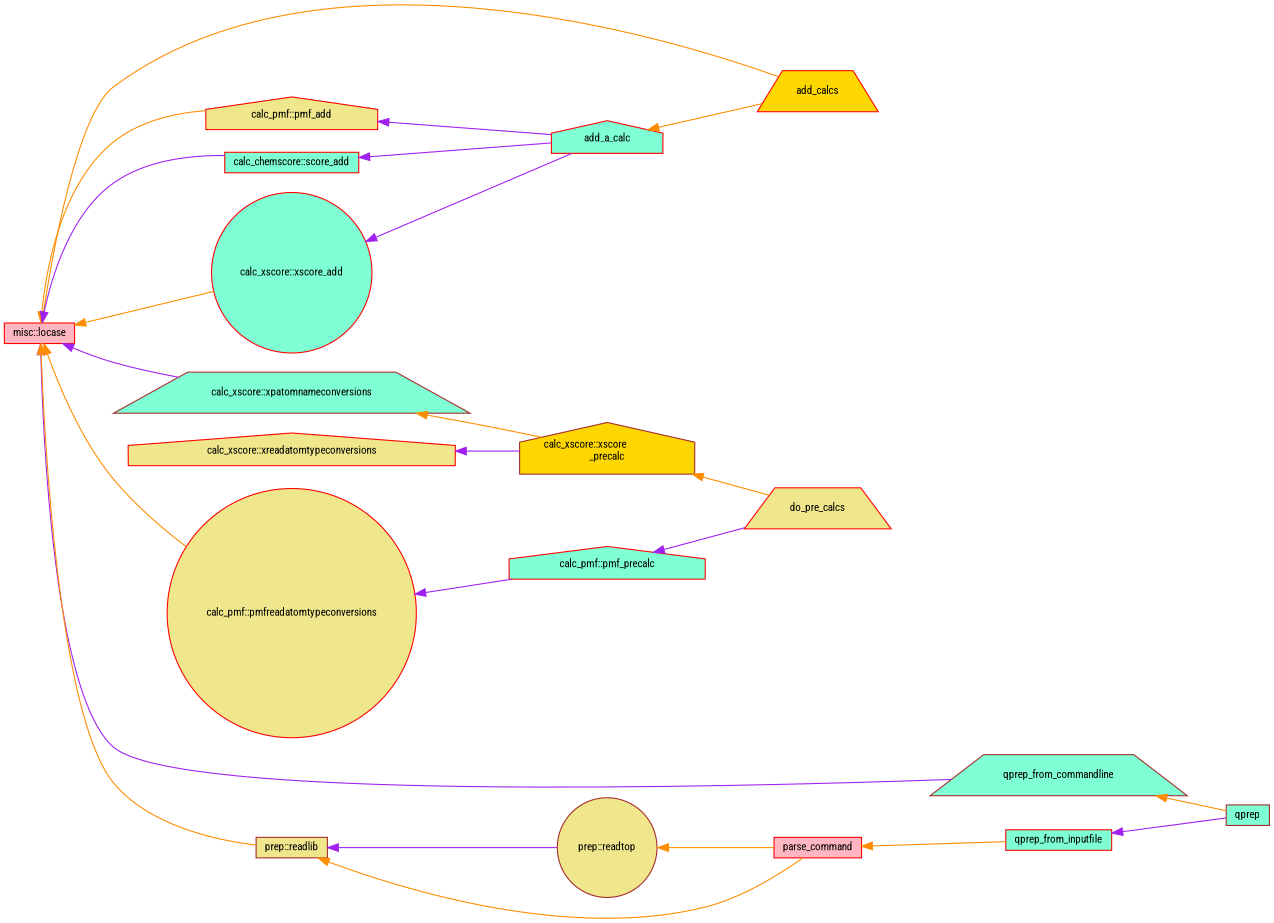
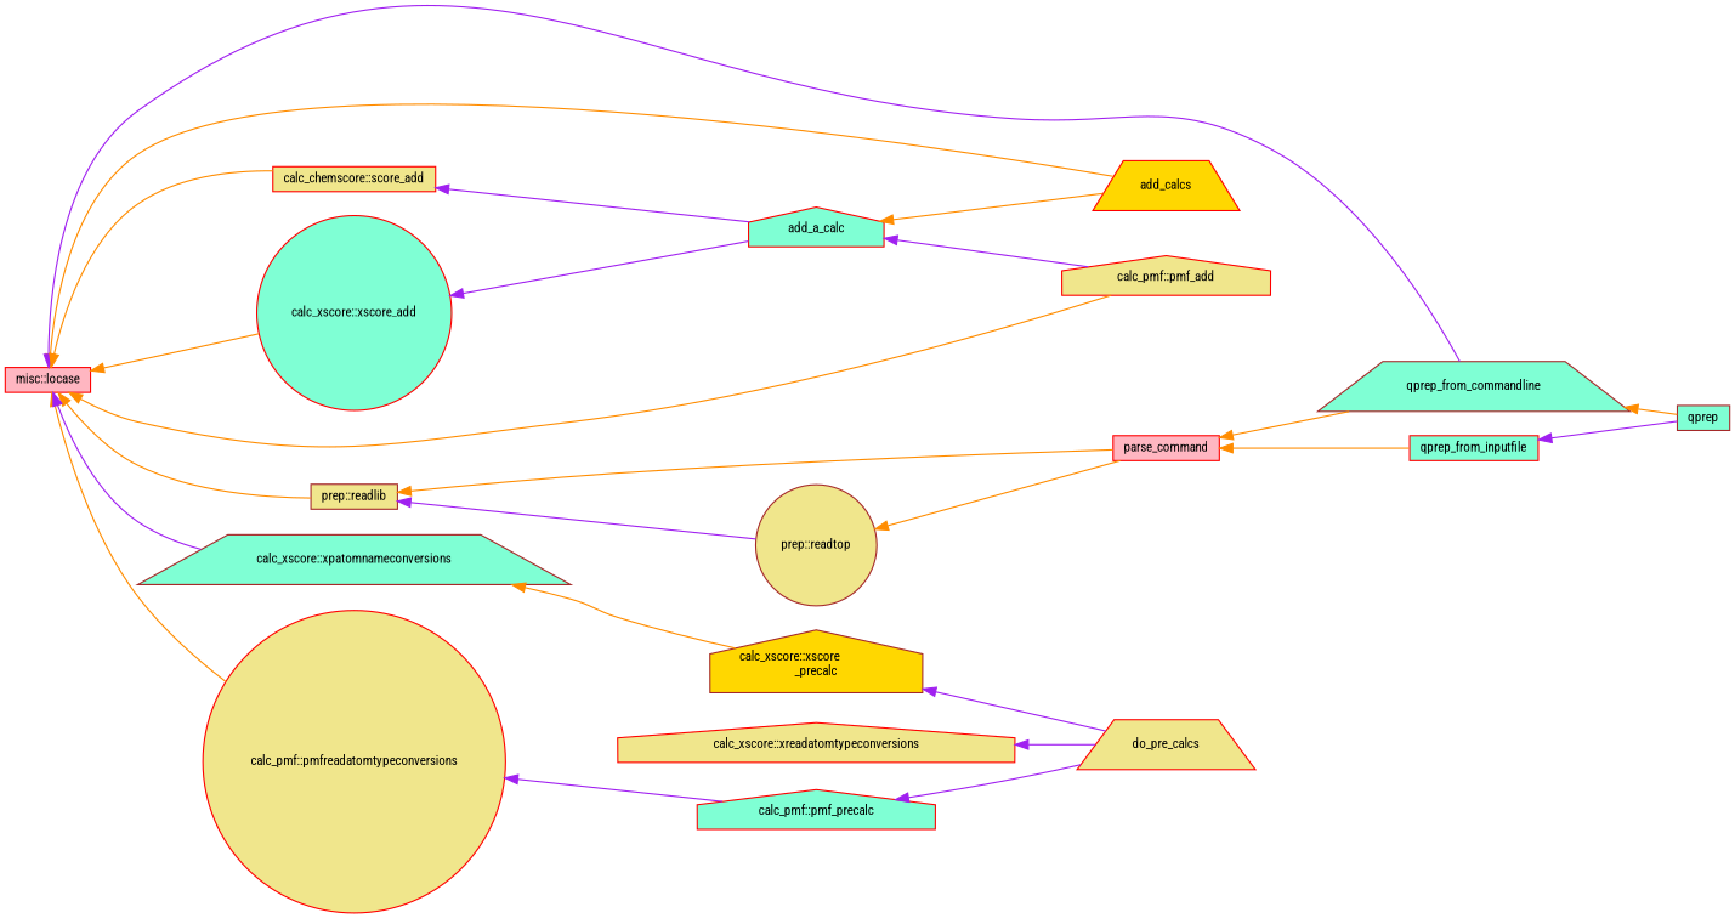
  digraph {
    fontname="Roboto Condensed"
    rankdir=LR
    node [color=red fillcolor=khaki fontname="Roboto Condensed" fontsize=10 shape=box style=filled]
    edge [color=darkorange dir=back fontname="Roboto Condensed" fontsize=10 labelfontname=Helvetica labelfontsize=10 style=solid]
    n1 [fillcolor=lightpink fontcolor=black height=0.2 label="misc::locase" width=0.4]
    n2 [fillcolor=gold height=0.2 label=add_calcs shape=trapezium width=0.4]
    n3 [height=0.2 label="calc_pmf::pmf_add" shape=house width=0.4]
    n4 [height=0.2 label="calc_pmf::pmfreadatomtypeconversions" shape=circle width=0.4]
    n5 [color=brown fillcolor=aquamarine height=0.2 label=qprep_from_commandline shape=trapezium width=0.4]
    n6 [color=brown height=0.2 label="prep::readlib" width=0.4]
-   n7 [fillcolor=aquamarine height=0.2 label="calc_chemscore::score_add" width=0.4]
+   n7 [height=0.2 label="calc_chemscore::score_add" width=0.4]
    n8 [color=brown fillcolor=aquamarine height=0.2 label="calc_xscore::xpatomnameconversions" shape=trapezium width=0.4]
    n9 [fillcolor=aquamarine height=0.2 label="calc_xscore::xscore_add" shape=circle width=0.4]
    n10 [fillcolor=aquamarine height=0.2 label=add_a_calc shape=house width=0.4]
    n11 [fillcolor=aquamarine height=0.2 label="calc_pmf::pmf_precalc" shape=house width=0.4]
    n12 [color=brown fillcolor=aquamarine height=0.2 label=qprep width=0.4]
    n13 [color=brown height=0.2 label="prep::readtop" shape=circle width=0.4]
    n14 [fillcolor=lightpink height=0.2 label=parse_command width=0.4]
    n15 [color=brown fillcolor=gold height=0.2 label="calc_xscore::xscore\l_precalc" shape=house width=0.4]
    n16 [height=0.2 label="calc_xscore::xreadatomtypeconversions" shape=house width=0.4]
    n17 [height=0.2 label=do_pre_calcs shape=trapezium width=0.4]
    n18 [fillcolor=aquamarine height=0.2 label=qprep_from_inputfile width=0.4]
    n1 -> n2
    n1 -> n3
    n1 -> n4
    n1 -> n5 [color=purple]
    n1 -> n6
-   n1 -> n7 [color=purple]
+   n1 -> n7
    n1 -> n8 [color=purple]
    n1 -> n9
-   n3 -> n10 [color=purple]
+   n10 -> n3 [color=purple]
    n4 -> n11 [color=purple]
    n5 -> n12
    n6 -> n13 [color=purple]
    n6 -> n14
    n7 -> n10 [color=purple]
    n8 -> n15
    n9 -> n10 [color=purple]
    n10 -> n2
    n11 -> n17 [color=purple]
    n13 -> n14
+   n14 -> n5
    n14 -> n18
-   n15 -> n17
-   n16 -> n15 [color=purple]
+   n15 -> n17 [color=purple]
+   n16 -> n17 [color=purple]
    n18 -> n12 [color=purple]
  }
